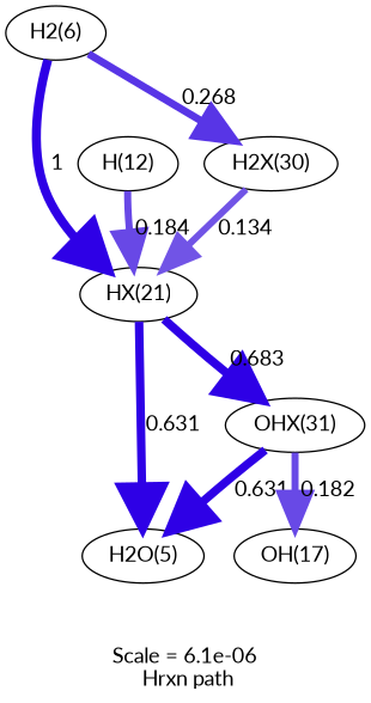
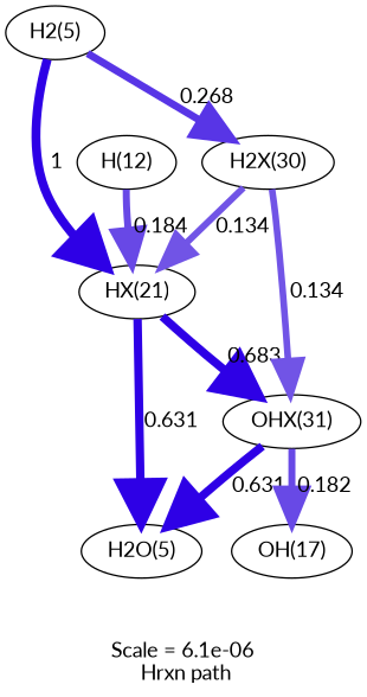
  digraph {
    fontname=Lato
    label="Scale = 6.1e-06\l Hrxn path"
    node [fontname=Lato]
    edge [arrowsize=2.83 color="0.7, 1.13, 0.9" fontname=Lato penwidth=5.65]
-   n1 [label="H2(6)"]
+   n1 [label="H2(5)"]
    n2 [label="HX(21)"]
    n3 [label="H2X(30)"]
    n4 [label="OHX(31)"]
    n5 [label="H2O(5)"]
    n6 [label="OH(17)"]
    n7 [label="H(12)"]
    n1 -> n2 [arrowsize=3 color="0.7, 1.5, 0.9" label=" 1" penwidth=6]
    n1 -> n3 [arrowsize=2.5 color="0.7, 0.768, 0.9" label=" 0.268" penwidth=5.01]
    n2 -> n4 [arrowsize=2.86 color="0.7, 1.18, 0.9" label=" 0.683" penwidth=5.71]
    n2 -> n5 [label=" 0.631"]
    n3 -> n2 [arrowsize=2.24 color="0.7, 0.634, 0.9" label=" 0.134" penwidth=4.48]
+   n3 -> n4 [arrowsize=2.24 color="0.7, 0.634, 0.9" label=" 0.134" penwidth=4.48]
    n4 -> n5 [label=" 0.631"]
    n4 -> n6 [arrowsize=2.36 color="0.7, 0.682, 0.9" label=" 0.182" penwidth=4.71]
    n7 -> n2 [arrowsize=2.36 color="0.7, 0.684, 0.9" label=" 0.184" penwidth=4.72]
  }
